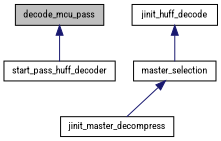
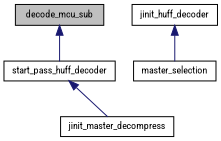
  digraph {
    fontname="Roboto Condensed"
    rankdir=TB
    node [color=black fontname="Roboto Condensed" fontsize=10 shape=record]
    edge [color=midnightblue dir=back fontname="Roboto Condensed" fontsize=10 labelfontname=Helvetica labelfontsize=10 style=solid]
-   n1 [fillcolor=grey75 fontcolor=black height=0.2 label=decode_mcu_pass style=filled width=0.4]
+   n1 [fillcolor=grey75 fontcolor=black height=0.2 label=decode_mcu_sub style=filled width=0.4]
    n2 [height=0.2 label=start_pass_huff_decoder width=0.4]
-   n3 [height=0.2 label=jinit_huff_decode width=0.4]
+   n3 [height=0.2 label=jinit_huff_decoder width=0.4]
    n4 [height=0.2 label=master_selection width=0.4]
    n5 [height=0.2 label=jinit_master_decompress width=0.4]
    n1 -> n2
    n3 -> n4
-   n4 -> n5
+   n2 -> n5
  }
